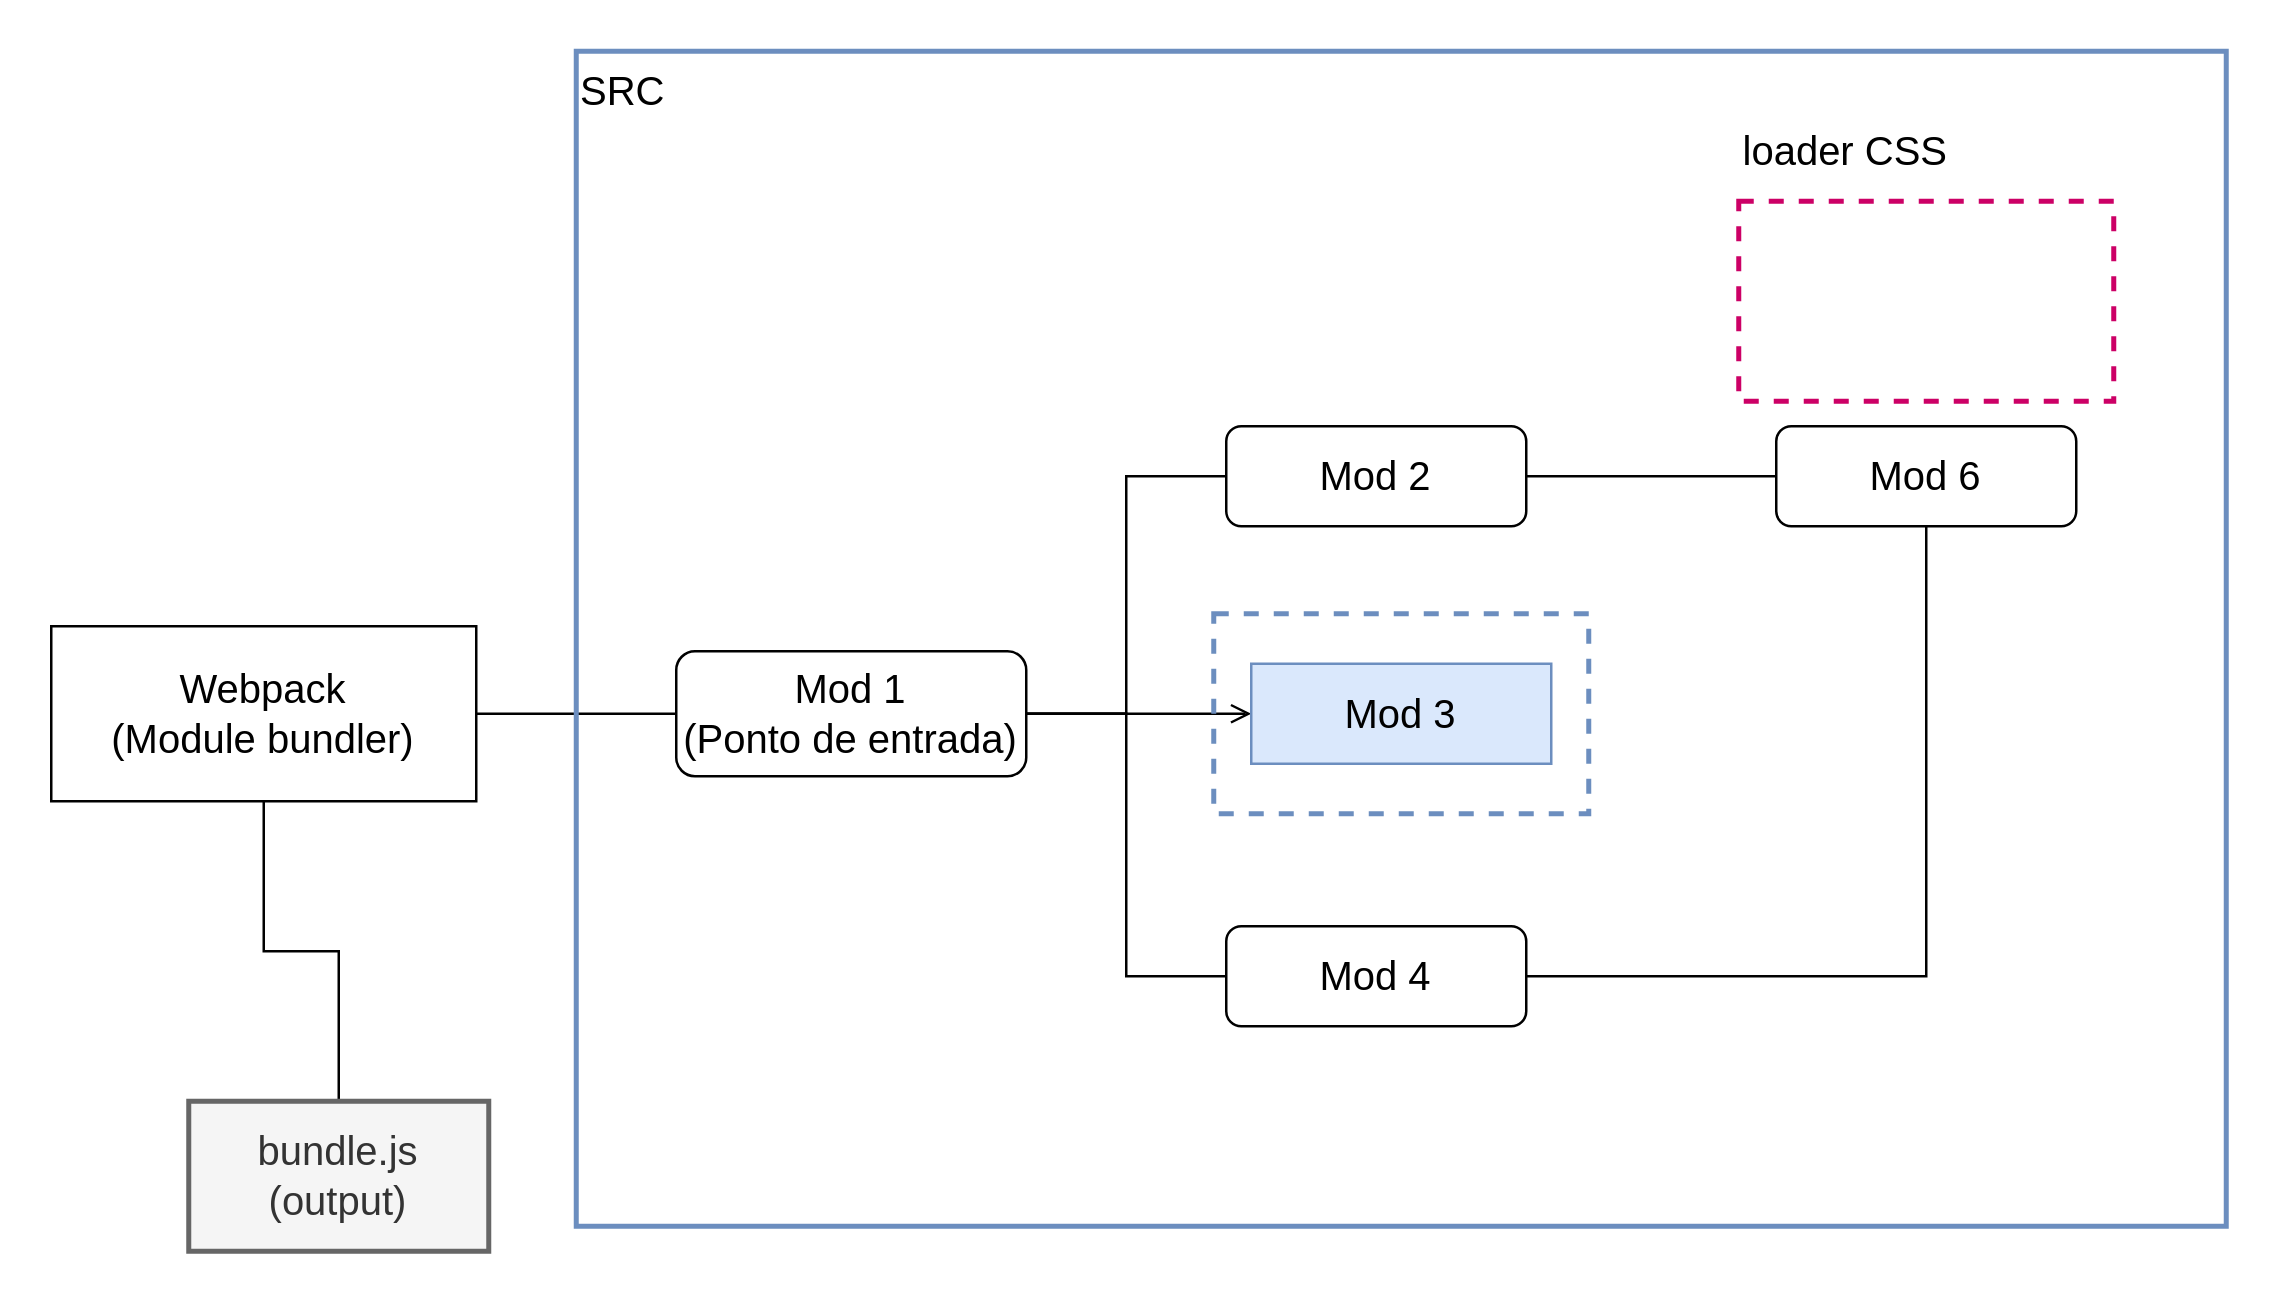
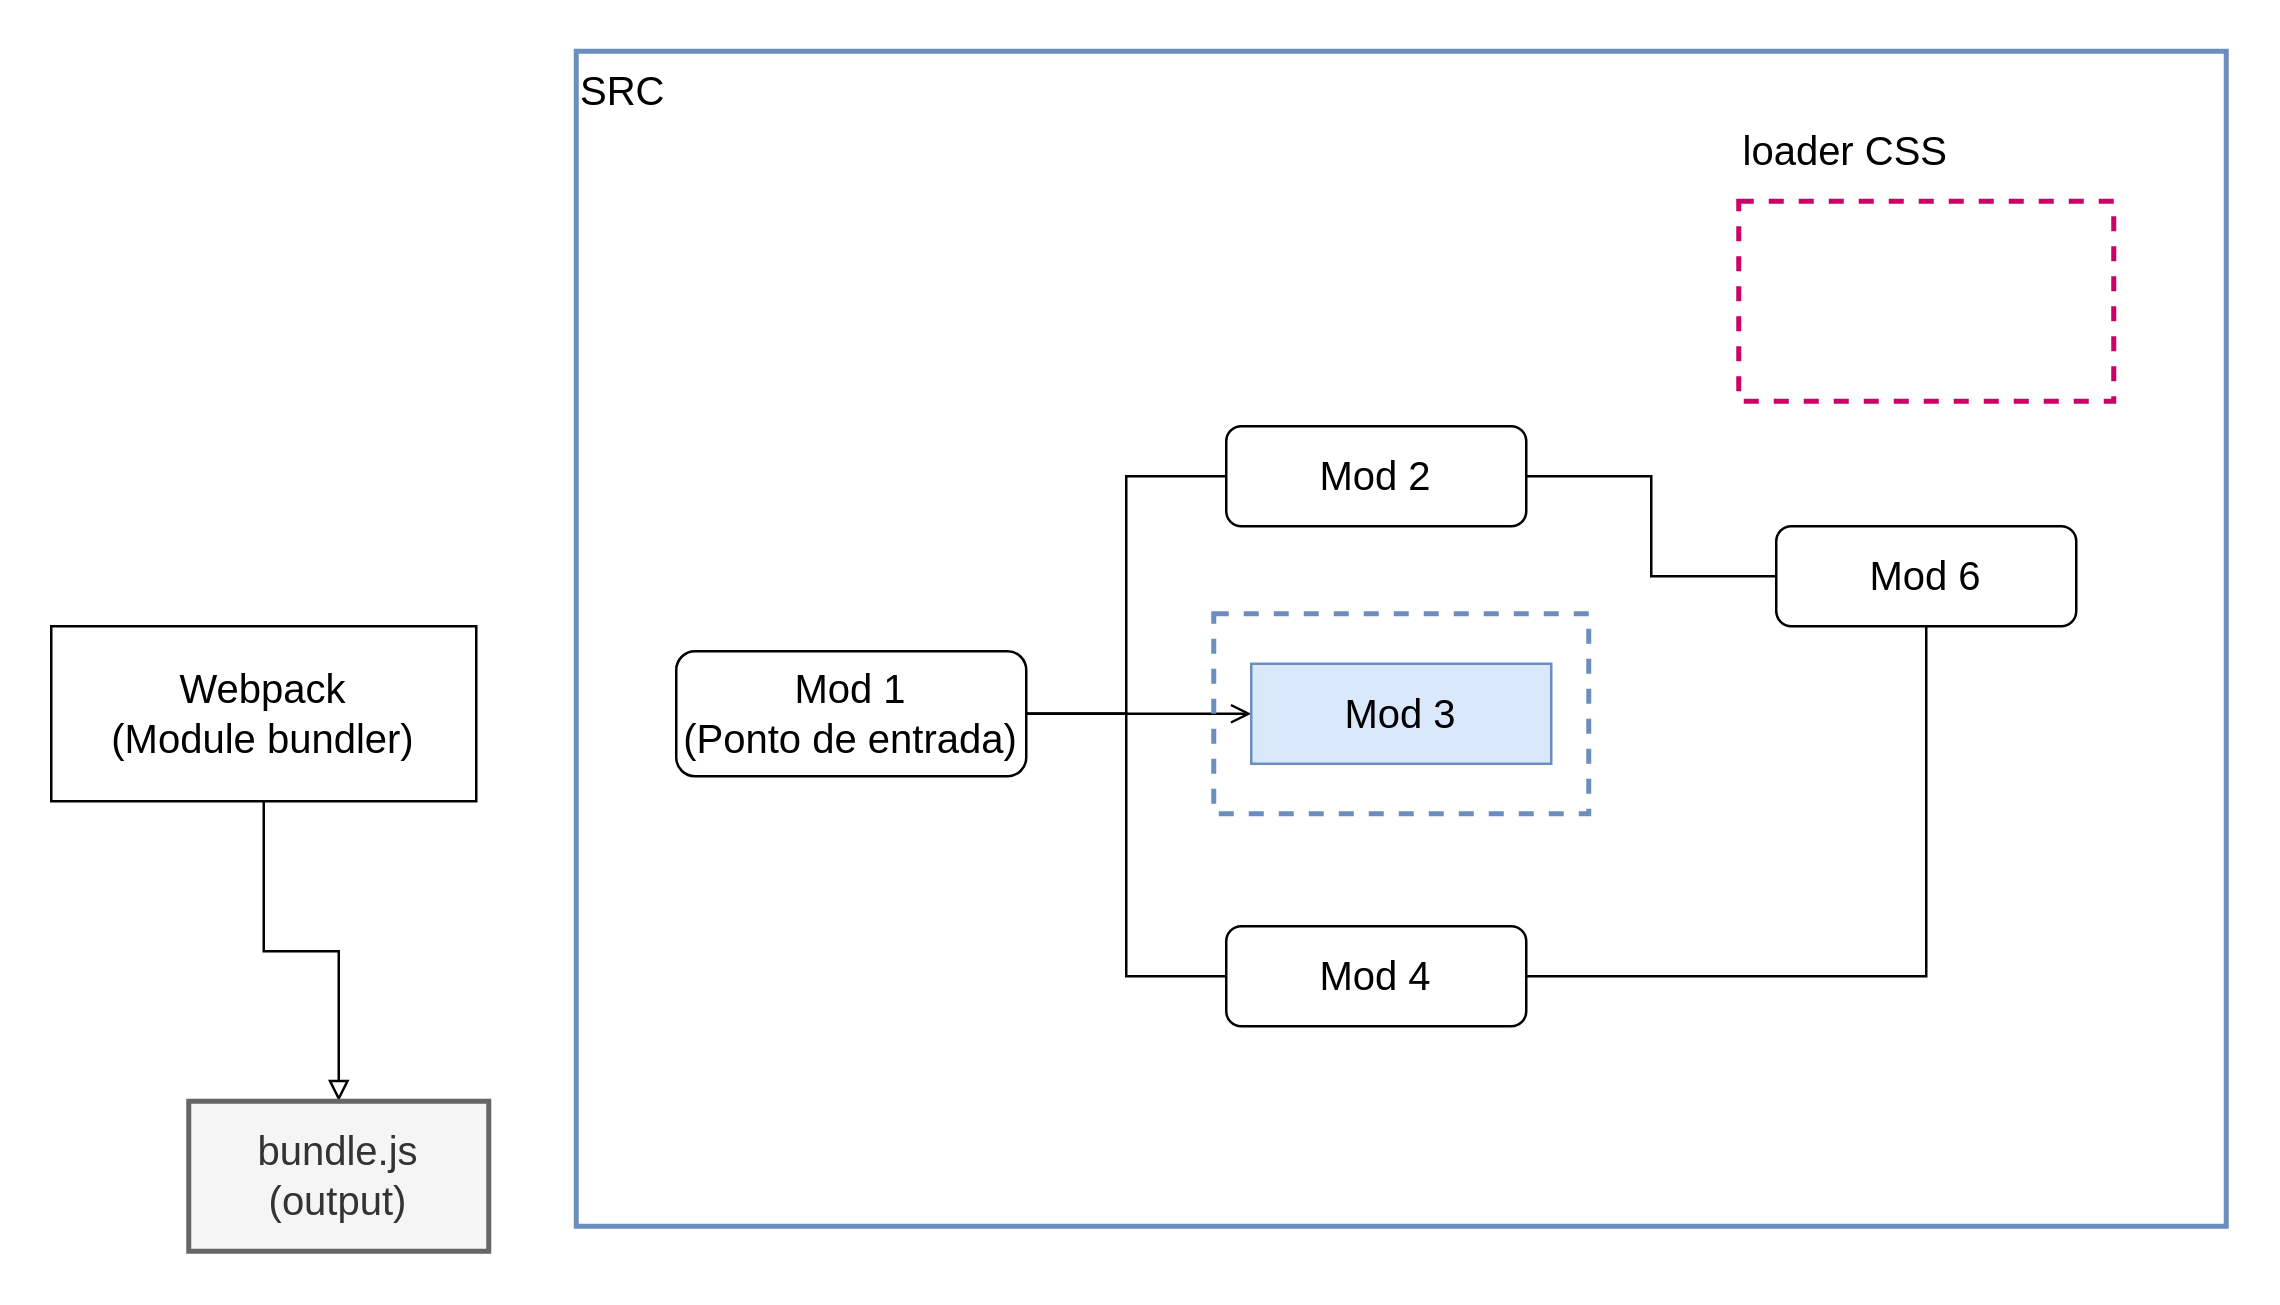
  <mxCell id="0" />
  <mxCell id="1" parent="0" />
- <mxCell id="2" style="edgeStyle=orthogonalEdgeStyle;rounded=0;orthogonalLoop=1;jettySize=auto;html=1;entryX=0;entryY=0.5;entryDx=0;entryDy=0;fontSize=16;endArrow=none;endFill=0;" edge="1" parent="1" source="4" target="8"><mxGeometry relative="1" as="geometry" /></mxCell>
- <mxCell id="3" style="edgeStyle=orthogonalEdgeStyle;rounded=0;orthogonalLoop=1;jettySize=auto;html=1;endArrow=none;endFill=0;fontSize=16;" edge="1" parent="1" source="4" target="18"><mxGeometry relative="1" as="geometry" /></mxCell>
+ <mxCell id="3" style="edgeStyle=orthogonalEdgeStyle;rounded=0;orthogonalLoop=1;jettySize=auto;html=1;endArrow=block;endFill=0;fontSize=16;" edge="1" parent="1" source="4" target="18"><mxGeometry relative="1" as="geometry" /></mxCell>
  <mxCell id="4" value="Webpack&lt;br&gt;(Module bundler)" style="rounded=0;whiteSpace=wrap;html=1;fontSize=16;" vertex="1" parent="1"><mxGeometry x="20" y="250" width="170" height="70" as="geometry" /></mxCell>
  <mxCell id="5" style="edgeStyle=orthogonalEdgeStyle;rounded=0;orthogonalLoop=1;jettySize=auto;html=1;entryX=0;entryY=0.5;entryDx=0;entryDy=0;endArrow=none;endFill=0;fontSize=16;" edge="1" parent="1" source="8" target="10"><mxGeometry relative="1" as="geometry" /></mxCell>
  <mxCell id="6" style="edgeStyle=orthogonalEdgeStyle;rounded=0;orthogonalLoop=1;jettySize=auto;html=1;entryX=0;entryY=0.5;entryDx=0;entryDy=0;endArrow=open;endFill=0;fontSize=16;" edge="1" parent="1" source="8" target="11"><mxGeometry relative="1" as="geometry" /></mxCell>
  <mxCell id="7" style="edgeStyle=orthogonalEdgeStyle;rounded=0;orthogonalLoop=1;jettySize=auto;html=1;entryX=0;entryY=0.5;entryDx=0;entryDy=0;endArrow=none;endFill=0;fontSize=16;" edge="1" parent="1" source="8" target="13"><mxGeometry relative="1" as="geometry" /></mxCell>
  <mxCell id="8" value="Mod 1&lt;br&gt;(Ponto de entrada)" style="rounded=1;whiteSpace=wrap;html=1;fontSize=16;" vertex="1" parent="1"><mxGeometry x="270" y="260" width="140" height="50" as="geometry" /></mxCell>
  <mxCell id="9" style="edgeStyle=orthogonalEdgeStyle;rounded=0;orthogonalLoop=1;jettySize=auto;html=1;entryX=0;entryY=0.5;entryDx=0;entryDy=0;endArrow=none;endFill=0;fontSize=16;" edge="1" parent="1" source="10" target="14"><mxGeometry relative="1" as="geometry" /></mxCell>
  <mxCell id="10" value="Mod 2" style="rounded=1;whiteSpace=wrap;html=1;fontSize=16;" vertex="1" parent="1"><mxGeometry x="490" y="170" width="120" height="40" as="geometry" /></mxCell>
  <mxCell id="11" value="Mod 3" style="whiteSpace=wrap;html=1;fontSize=16;fillColor=#dae8fc;strokeColor=#6c8ebf;rounded=0;" vertex="1" parent="1"><mxGeometry x="500" y="265" width="120" height="40" as="geometry" /></mxCell>
  <mxCell id="12" style="edgeStyle=orthogonalEdgeStyle;rounded=0;orthogonalLoop=1;jettySize=auto;html=1;entryX=0.5;entryY=1;entryDx=0;entryDy=0;endArrow=none;endFill=0;fontSize=16;" edge="1" parent="1" source="13" target="14"><mxGeometry relative="1" as="geometry" /></mxCell>
  <mxCell id="13" value="Mod 4" style="rounded=1;whiteSpace=wrap;html=1;fontSize=16;" vertex="1" parent="1"><mxGeometry x="490" y="370" width="120" height="40" as="geometry" /></mxCell>
- <mxCell id="14" value="Mod 6" style="rounded=1;whiteSpace=wrap;html=1;fontSize=16;" vertex="1" parent="1"><mxGeometry x="710" y="170" width="120" height="40" as="geometry" /></mxCell>
+ <mxCell id="14" value="Mod 6" style="rounded=1;whiteSpace=wrap;html=1;fontSize=16;" vertex="1" parent="1"><mxGeometry x="710" y="210" width="120" height="40" as="geometry" /></mxCell>
  <mxCell id="15" value="" style="rounded=0;whiteSpace=wrap;html=1;fontSize=16;fillColor=none;dashed=1;strokeWidth=2;strokeColor=#CC0066;" vertex="1" parent="1"><mxGeometry x="695" y="80" width="150" height="80" as="geometry" /></mxCell>
  <mxCell id="16" value="loader CSS" style="text;html=1;strokeColor=none;fillColor=none;align=left;verticalAlign=middle;whiteSpace=wrap;rounded=0;dashed=1;fontSize=16;" vertex="1" parent="1"><mxGeometry x="695" width="95" height="20" as="geometry" y="50" /></mxCell>
  <mxCell id="17" value="" style="rounded=0;whiteSpace=wrap;html=1;fontSize=16;dashed=1;strokeWidth=2;strokeColor=#6c8ebf;fillColor=none;" vertex="1" parent="1"><mxGeometry x="485" y="245" width="150" height="80" as="geometry" /></mxCell>
  <mxCell id="18" value="bundle.js&lt;br&gt;&lt;div style=&quot;&quot;&gt;&lt;span&gt;(output)&lt;/span&gt;&lt;/div&gt;" style="rounded=0;whiteSpace=wrap;html=1;strokeColor=#666666;strokeWidth=2;fillColor=#f5f5f5;fontSize=16;align=center;fontColor=#333333;" vertex="1" parent="1"><mxGeometry x="75" y="440" width="120" height="60" as="geometry" /></mxCell>
  <mxCell id="19" value="SRC" style="rounded=0;whiteSpace=wrap;html=1;strokeColor=#6c8ebf;strokeWidth=2;fontSize=16;align=left;fillColor=none;verticalAlign=top;" vertex="1" parent="1"><mxGeometry x="230" y="20" width="660" height="470" as="geometry" /></mxCell>
